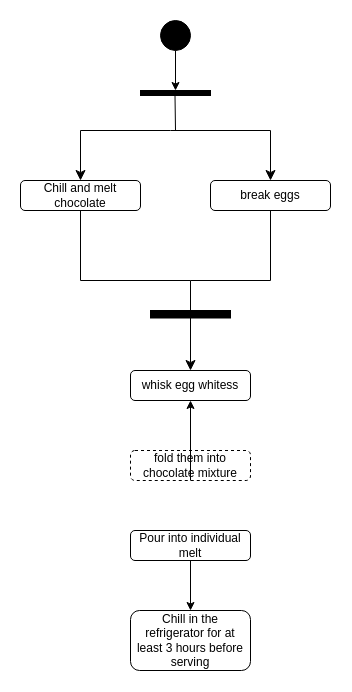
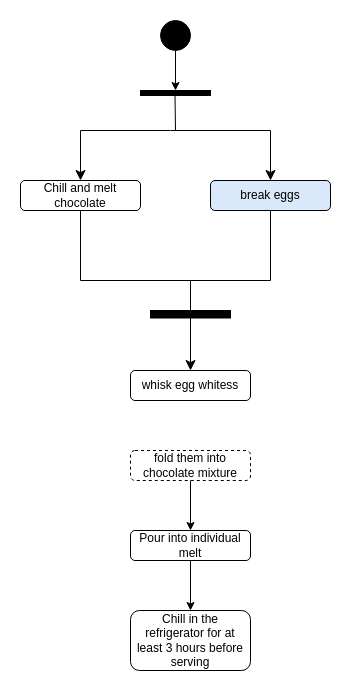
  <mxCell id="0" />
  <mxCell id="1" parent="0" />
  <mxCell id="2" value="" style="ellipse;fillColor=strokeColor;html=1;" vertex="1" parent="1"><mxGeometry x="160" y="20" width="30" height="30" as="geometry" /></mxCell>
  <mxCell id="3" value="" style="endArrow=classic;html=1;rounded=0;exitX=0.5;exitY=1;exitDx=0;exitDy=0;" edge="1" parent="1" source="2"><mxGeometry width="50" height="50" relative="1" as="geometry"><mxPoint x="190" y="290" as="sourcePoint" /><mxPoint x="175" y="90" as="targetPoint" /></mxGeometry></mxCell>
  <mxCell id="4" value="" style="html=1;points=[];perimeter=orthogonalPerimeter;fillColor=strokeColor;direction=south;" vertex="1" parent="1"><mxGeometry x="140" y="90" width="70" height="5" as="geometry" /></mxCell>
  <mxCell id="5" value="" style="endArrow=none;html=1;rounded=0;" edge="1" parent="1"><mxGeometry width="50" height="50" relative="1" as="geometry"><mxPoint x="175" y="130" as="sourcePoint" /><mxPoint x="174.5" y="95" as="targetPoint" /></mxGeometry></mxCell>
  <mxCell id="6" value="" style="edgeStyle=segmentEdgeStyle;endArrow=classic;html=1;curved=0;rounded=0;endSize=8;startSize=8;" edge="1" parent="1"><mxGeometry width="50" height="50" relative="1" as="geometry"><mxPoint x="170" y="130" as="sourcePoint" /><mxPoint x="270" y="180" as="targetPoint" /></mxGeometry></mxCell>
  <mxCell id="7" value="" style="edgeStyle=segmentEdgeStyle;endArrow=classic;html=1;curved=0;rounded=0;endSize=8;startSize=8;" edge="1" parent="1"><mxGeometry width="50" height="50" relative="1" as="geometry"><mxPoint x="170" y="130" as="sourcePoint" /><mxPoint x="80" y="180" as="targetPoint" /></mxGeometry></mxCell>
  <mxCell id="8" value="Chill and melt chocolate" style="rounded=1;whiteSpace=wrap;html=1;" vertex="1" parent="1"><mxGeometry x="20" y="180" width="120" height="30" as="geometry" /></mxCell>
- <mxCell id="9" value="break eggs" style="rounded=1;whiteSpace=wrap;html=1;" vertex="1" parent="1"><mxGeometry x="210" y="180" width="120" height="30" as="geometry" /></mxCell>
+ <mxCell id="9" value="break eggs" style="rounded=1;whiteSpace=wrap;html=1;fillColor=#dae8fc;" vertex="1" parent="1"><mxGeometry x="210" y="180" width="120" height="30" as="geometry" /></mxCell>
  <mxCell id="10" value="" style="edgeStyle=segmentEdgeStyle;endArrow=classic;html=1;curved=0;rounded=0;endSize=8;startSize=8;exitX=0.5;exitY=1;exitDx=0;exitDy=0;" edge="1" parent="1" source="8"><mxGeometry width="50" height="50" relative="1" as="geometry"><mxPoint x="50" y="280" as="sourcePoint" /><mxPoint x="190" y="370" as="targetPoint" /><Array as="points"><mxPoint x="80" y="280" /></Array></mxGeometry></mxCell>
  <mxCell id="11" value="" style="endArrow=none;html=1;rounded=0;entryX=0.5;entryY=1;entryDx=0;entryDy=0;" edge="1" parent="1" target="9"><mxGeometry width="50" height="50" relative="1" as="geometry"><mxPoint x="190" y="280" as="sourcePoint" /><mxPoint x="260" y="230" as="targetPoint" /><Array as="points"><mxPoint x="270" y="280" /></Array></mxGeometry></mxCell>
  <mxCell id="12" value="" style="html=1;points=[];perimeter=orthogonalPerimeter;fillColor=strokeColor;direction=south;" vertex="1" parent="1"><mxGeometry x="150" y="310" width="80" height="7.5" as="geometry" /></mxCell>
  <mxCell id="13" value="whisk egg whitess" style="rounded=1;whiteSpace=wrap;html=1;" vertex="1" parent="1"><mxGeometry x="130" y="370" width="120" height="30" as="geometry" /></mxCell>
  <mxCell id="14" value="fold them into chocolate mixture" style="rounded=1;whiteSpace=wrap;html=1;dashed=1;" vertex="1" parent="1"><mxGeometry x="130" y="450" width="120" height="30" as="geometry" /></mxCell>
- <mxCell id="15" value="" style="endArrow=classic;html=1;rounded=0;exitX=0.5;exitY=1;exitDx=0;exitDy=0;exitPerimeter=0;" edge="1" parent="1" source="14" target="13"><mxGeometry width="50" height="50" relative="1" as="geometry"><mxPoint x="190" y="490" as="sourcePoint" /><mxPoint x="190" y="540" as="targetPoint" /></mxGeometry></mxCell>
+ <mxCell id="15" value="" style="endArrow=classic;html=1;rounded=0;exitX=0.5;exitY=1;exitDx=0;exitDy=0;exitPerimeter=0;" edge="1" parent="1" source="14" target="16"><mxGeometry width="50" height="50" relative="1" as="geometry"><mxPoint x="190" y="490" as="sourcePoint" /><mxPoint x="190" y="540" as="targetPoint" /></mxGeometry></mxCell>
  <mxCell id="16" value="Pour into individual melt" style="rounded=1;whiteSpace=wrap;html=1;" vertex="1" parent="1"><mxGeometry x="130" y="530" width="120" height="30" as="geometry" /></mxCell>
  <mxCell id="17" value="" style="endArrow=classic;html=1;rounded=0;exitX=0.5;exitY=1;exitDx=0;exitDy=0;" edge="1" parent="1" source="16" target="18"><mxGeometry width="50" height="50" relative="1" as="geometry"><mxPoint x="190" y="490" as="sourcePoint" /><mxPoint x="190" y="620" as="targetPoint" /></mxGeometry></mxCell>
  <mxCell id="18" value="Chill in the refrigerator for at least 3 hours before serving" style="rounded=1;whiteSpace=wrap;html=1;" vertex="1" parent="1"><mxGeometry x="130" y="610" width="120" height="60" as="geometry" /></mxCell>
